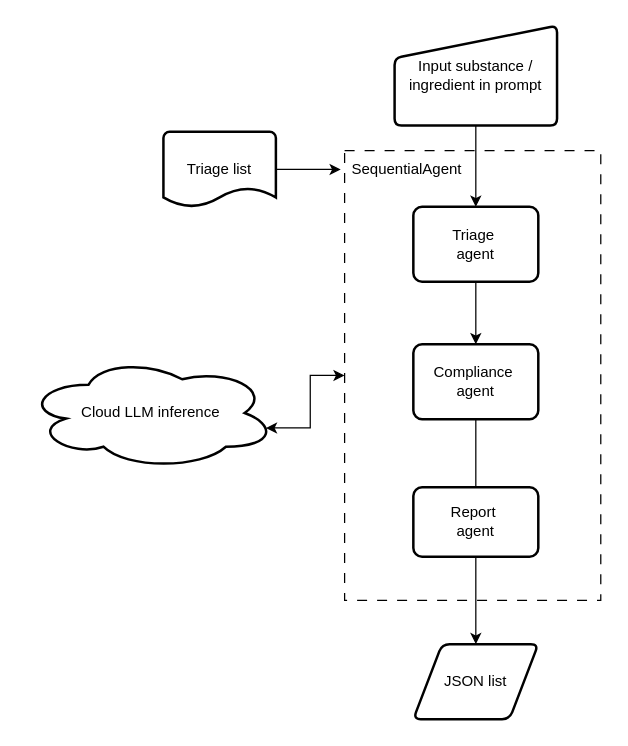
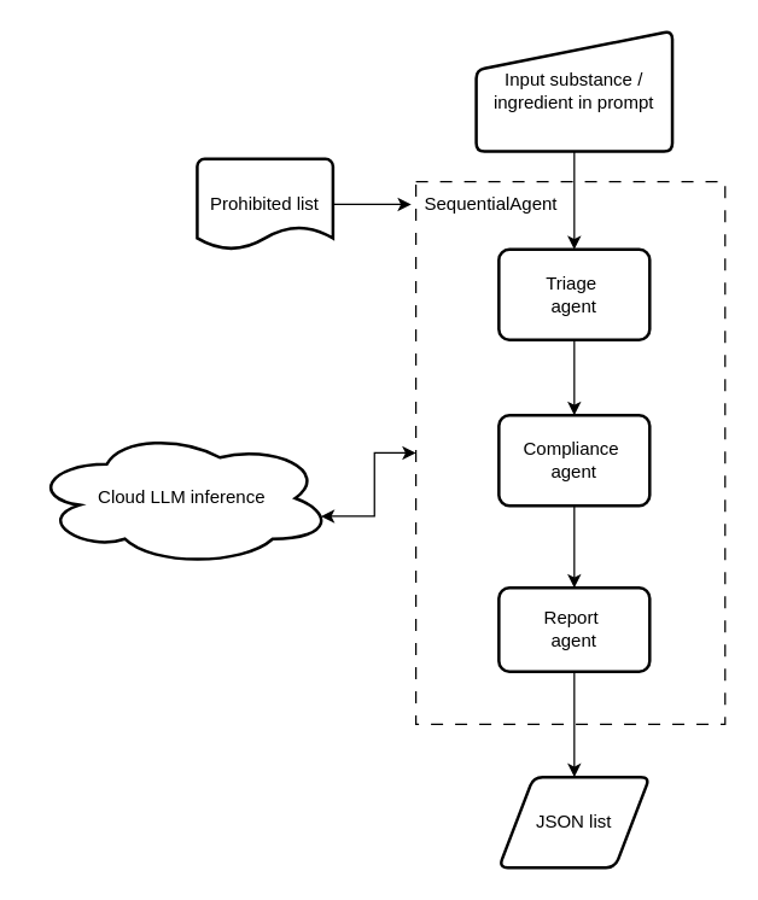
  <mxCell id="0" />
  <mxCell id="1" parent="0" />
  <mxCell id="2" value="Input substance / ingredient in prompt" style="html=1;strokeWidth=2;shape=manualInput;whiteSpace=wrap;rounded=1;size=26;arcSize=11;" vertex="1" parent="1"><mxGeometry x="315" y="20" width="130" height="80" as="geometry" /></mxCell>
  <mxCell id="3" value="" style="rounded=0;whiteSpace=wrap;html=1;fillColor=none;dashed=1;dashPattern=8 8;" vertex="1" parent="1"><mxGeometry x="275" y="120" width="205" height="360" as="geometry" /></mxCell>
- <mxCell id="4" value="Triage list" style="strokeWidth=2;html=1;shape=mxgraph.flowchart.document2;whiteSpace=wrap;size=0.25;" vertex="1" parent="1"><mxGeometry x="130" y="105" width="90" height="60" as="geometry" /></mxCell>
+ <mxCell id="4" value="Prohibited list" style="strokeWidth=2;html=1;shape=mxgraph.flowchart.document2;whiteSpace=wrap;size=0.25;" vertex="1" parent="1"><mxGeometry x="130" y="105" width="90" height="60" as="geometry" /></mxCell>
  <mxCell id="5" style="edgeStyle=orthogonalEdgeStyle;rounded=0;orthogonalLoop=1;jettySize=auto;html=1;exitX=0.5;exitY=1;exitDx=0;exitDy=0;entryX=0.5;entryY=0;entryDx=0;entryDy=0;" edge="1" parent="1" source="6" target="8"><mxGeometry relative="1" as="geometry" /></mxCell>
  <mxCell id="6" value="Triage&amp;nbsp;&lt;div&gt;agent&lt;/div&gt;" style="rounded=1;whiteSpace=wrap;html=1;absoluteArcSize=1;arcSize=14;strokeWidth=2;" vertex="1" parent="1"><mxGeometry x="330" y="165" width="100" height="60" as="geometry" /></mxCell>
- <mxCell id="7" style="edgeStyle=orthogonalEdgeStyle;rounded=0;orthogonalLoop=1;jettySize=auto;html=1;exitX=0.5;exitY=1;exitDx=0;exitDy=0;entryX=0.5;entryY=0;entryDx=0;entryDy=0;endArrow=none;" edge="1" parent="1" source="8" target="10"><mxGeometry relative="1" as="geometry" /></mxCell>
+ <mxCell id="7" style="edgeStyle=orthogonalEdgeStyle;rounded=0;orthogonalLoop=1;jettySize=auto;html=1;exitX=0.5;exitY=1;exitDx=0;exitDy=0;entryX=0.5;entryY=0;entryDx=0;entryDy=0;" edge="1" parent="1" source="8" target="10"><mxGeometry relative="1" as="geometry" /></mxCell>
  <mxCell id="8" value="Compliance&amp;nbsp;&lt;div&gt;agent&lt;/div&gt;" style="rounded=1;whiteSpace=wrap;html=1;absoluteArcSize=1;arcSize=14;strokeWidth=2;" vertex="1" parent="1"><mxGeometry x="330" y="275" width="100" height="60" as="geometry" /></mxCell>
  <mxCell id="9" style="edgeStyle=orthogonalEdgeStyle;rounded=0;orthogonalLoop=1;jettySize=auto;html=1;exitX=0.5;exitY=1;exitDx=0;exitDy=0;entryX=0.5;entryY=0;entryDx=0;entryDy=0;" edge="1" parent="1" source="10" target="11"><mxGeometry relative="1" as="geometry" /></mxCell>
  <mxCell id="10" value="Report&amp;nbsp;&lt;div&gt;agent&lt;/div&gt;" style="rounded=1;whiteSpace=wrap;html=1;absoluteArcSize=1;arcSize=14;strokeWidth=2;" vertex="1" parent="1"><mxGeometry x="330" y="389.5" width="100" height="55.5" as="geometry" /></mxCell>
  <mxCell id="11" value="JSON list" style="shape=parallelogram;html=1;strokeWidth=2;perimeter=parallelogramPerimeter;whiteSpace=wrap;rounded=1;arcSize=12;size=0.23;" vertex="1" parent="1"><mxGeometry x="330" y="515" width="100" height="60" as="geometry" /></mxCell>
  <mxCell id="12" value="Cloud LLM inference" style="ellipse;shape=cloud;whiteSpace=wrap;html=1;strokeWidth=2;" vertex="1" parent="1"><mxGeometry x="20" y="285" width="200" height="90" as="geometry" /></mxCell>
  <mxCell id="13" value="" style="endArrow=classic;html=1;rounded=0;exitX=0.5;exitY=1;exitDx=0;exitDy=0;entryX=0.5;entryY=0;entryDx=0;entryDy=0;" edge="1" parent="1" source="2" target="6"><mxGeometry width="50" height="50" relative="1" as="geometry"><mxPoint x="310" y="325" as="sourcePoint" /><mxPoint x="360" y="275" as="targetPoint" /></mxGeometry></mxCell>
  <mxCell id="14" style="edgeStyle=orthogonalEdgeStyle;rounded=0;orthogonalLoop=1;jettySize=auto;html=1;exitX=1;exitY=0.5;exitDx=0;exitDy=0;exitPerimeter=0;entryX=-0.015;entryY=0.042;entryDx=0;entryDy=0;entryPerimeter=0;" edge="1" parent="1" source="4" target="3"><mxGeometry relative="1" as="geometry" /></mxCell>
  <mxCell id="15" value="SequentialAgent" style="text;strokeColor=none;align=center;fillColor=none;html=1;verticalAlign=middle;whiteSpace=wrap;rounded=0;" vertex="1" parent="1"><mxGeometry x="295" y="120" width="60" height="30" as="geometry" /></mxCell>
  <mxCell id="16" value="" style="endArrow=classic;startArrow=classic;html=1;rounded=0;exitX=0;exitY=0.5;exitDx=0;exitDy=0;entryX=0.96;entryY=0.633;entryDx=0;entryDy=0;entryPerimeter=0;edgeStyle=orthogonalEdgeStyle;" edge="1" parent="1" source="3" target="12"><mxGeometry width="50" height="50" relative="1" as="geometry"><mxPoint x="540" y="295" as="sourcePoint" /><mxPoint x="590" y="245" as="targetPoint" /></mxGeometry></mxCell>
